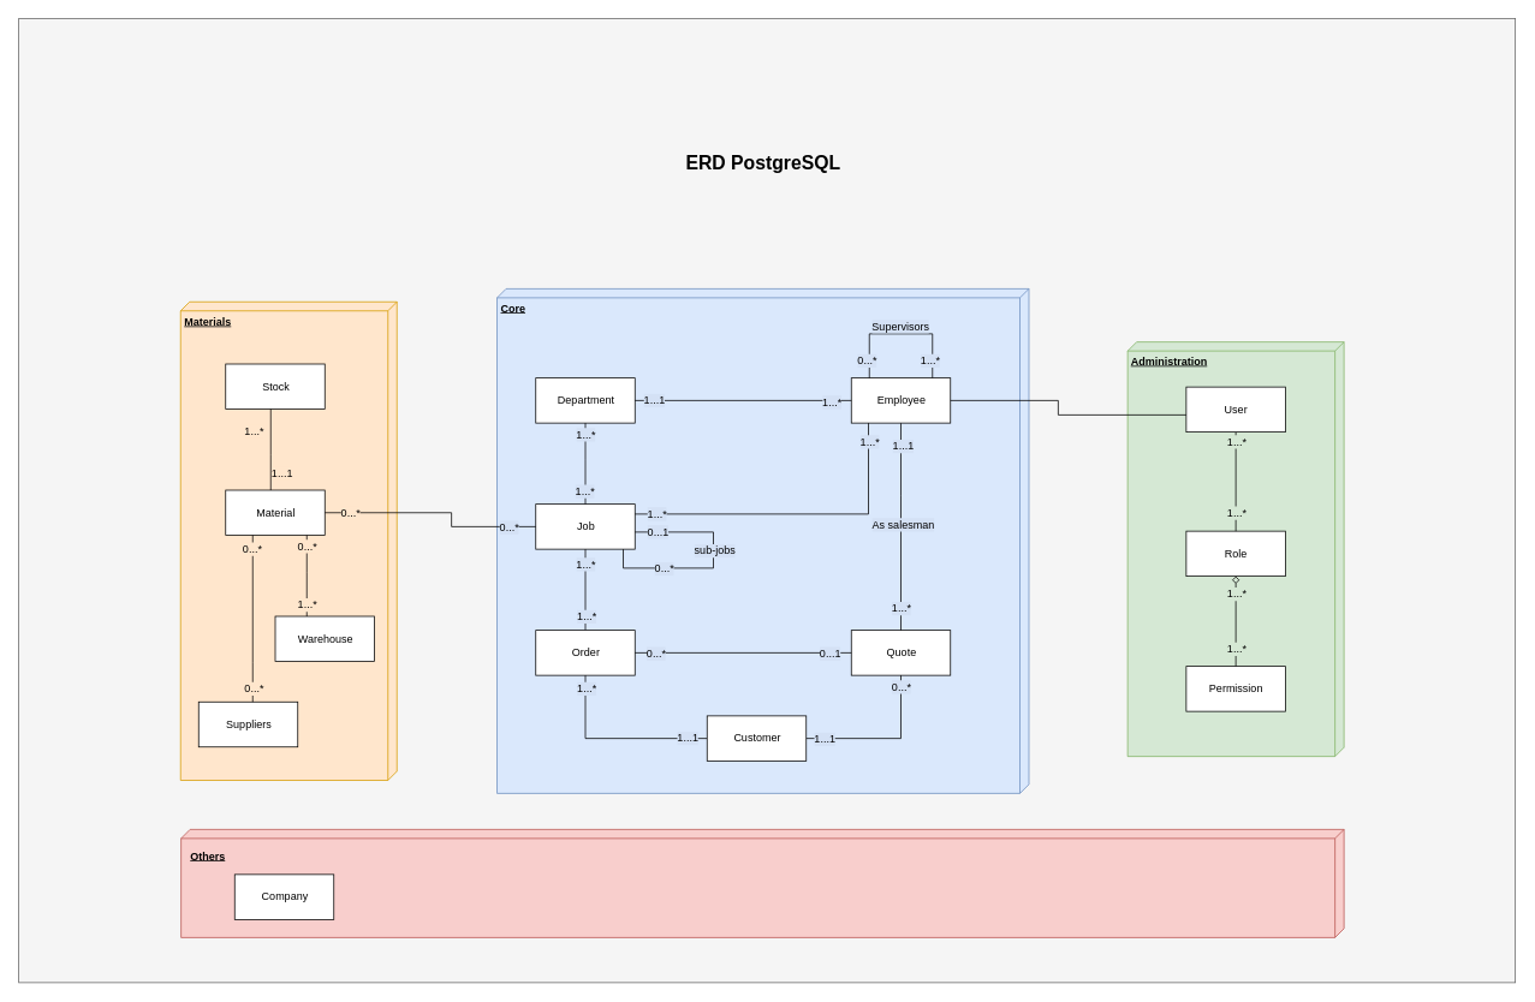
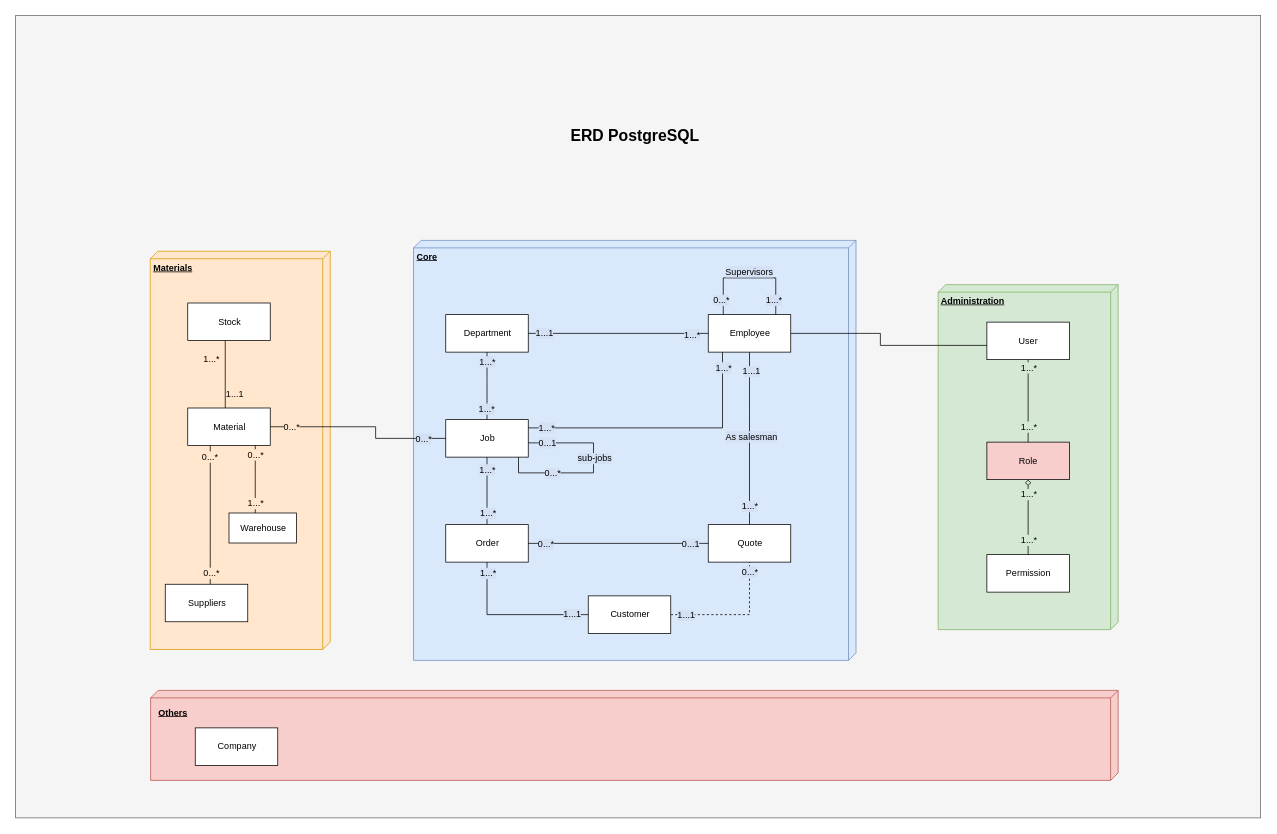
  <mxCell id="0" />
  <mxCell id="1" parent="0" />
  <mxCell id="2" value="" style="whiteSpace=wrap;html=1;labelBackgroundColor=none;labelBorderColor=#000000;fillColor=#f5f5f5;strokeColor=#666666;fontColor=#333333;" parent="1" vertex="1"><mxGeometry x="20" y="20" width="1660" height="1070" as="geometry" /></mxCell>
  <mxCell id="3" value="" style="verticalAlign=top;align=left;spacingTop=8;spacingLeft=2;spacingRight=12;shape=cube;size=10;direction=south;fontStyle=4;html=1;labelBackgroundColor=#FFE6CC;fillColor=#f8cecc;strokeColor=#b85450;" parent="1" vertex="1"><mxGeometry x="200" y="920" width="1290" height="120" as="geometry" /></mxCell>
  <mxCell id="4" value="Company" style="html=1;" parent="1" vertex="1"><mxGeometry x="259.5" y="970" width="110" height="50" as="geometry" /></mxCell>
  <mxCell id="5" value="" style="group" parent="1" vertex="1" connectable="0"><mxGeometry x="1250" y="379" width="240" height="460" as="geometry" /></mxCell>
  <mxCell id="6" value="&lt;b&gt;Administration&lt;/b&gt;" style="verticalAlign=top;align=left;spacingTop=8;spacingLeft=2;spacingRight=12;shape=cube;size=10;direction=south;fontStyle=4;html=1;fillColor=#d5e8d4;strokeColor=#82b366;" parent="5" vertex="1"><mxGeometry width="240" height="460" as="geometry" /></mxCell>
  <mxCell id="7" value="Permission" style="html=1;" parent="5" vertex="1"><mxGeometry x="65" y="360" width="110" height="50" as="geometry" /></mxCell>
- <mxCell id="8" value="Role" style="html=1;" parent="5" vertex="1"><mxGeometry x="65" y="210" width="110" height="50" as="geometry" /></mxCell>
+ <mxCell id="8" value="Role" style="html=1;fillColor=#f8cecc;" parent="5" vertex="1"><mxGeometry x="65" y="210" width="110" height="50" as="geometry" /></mxCell>
  <mxCell id="9" style="edgeStyle=orthogonalEdgeStyle;rounded=0;orthogonalLoop=1;jettySize=auto;html=1;endArrow=diamond;endFill=0;" parent="5" source="7" target="8" edge="1"><mxGeometry relative="1" as="geometry"><Array as="points"><mxPoint x="120" y="400" /><mxPoint x="120" y="400" /></Array></mxGeometry></mxCell>
  <mxCell id="10" value="1...*" style="text;html=1;resizable=0;points=[];align=center;verticalAlign=middle;labelBackgroundColor=#D5E8D4;" parent="9" vertex="1" connectable="0"><mxGeometry x="-0.607" y="-1" relative="1" as="geometry"><mxPoint x="-1" as="offset" /></mxGeometry></mxCell>
  <mxCell id="11" value="1...*" style="text;html=1;resizable=0;points=[];align=center;verticalAlign=middle;labelBackgroundColor=#D5E8D4;" parent="9" vertex="1" connectable="0"><mxGeometry x="0.714" relative="1" as="geometry"><mxPoint y="5.5" as="offset" /></mxGeometry></mxCell>
  <mxCell id="12" style="edgeStyle=orthogonalEdgeStyle;rounded=0;orthogonalLoop=1;jettySize=auto;html=1;endArrow=none;endFill=0;" parent="5" source="15" target="8" edge="1"><mxGeometry relative="1" as="geometry" /></mxCell>
  <mxCell id="13" value="1...*" style="text;html=1;resizable=0;points=[];align=center;verticalAlign=middle;labelBackgroundColor=#D5E8D4;" parent="12" vertex="1" connectable="0"><mxGeometry x="0.702" relative="1" as="geometry"><mxPoint y="-4.5" as="offset" /></mxGeometry></mxCell>
  <mxCell id="14" value="1...*" style="text;html=1;resizable=0;points=[];align=center;verticalAlign=middle;labelBackgroundColor=#D5E8D4;" parent="12" vertex="1" connectable="0"><mxGeometry x="-0.711" y="-2" relative="1" as="geometry"><mxPoint x="2" y="-5.5" as="offset" /></mxGeometry></mxCell>
  <mxCell id="15" value="User" style="html=1;" parent="5" vertex="1"><mxGeometry x="65" y="50" width="110" height="50" as="geometry" /></mxCell>
  <mxCell id="16" value="" style="group" parent="1" vertex="1" connectable="0"><mxGeometry x="550.5" y="320" width="590" height="560" as="geometry" /></mxCell>
  <mxCell id="17" value="&lt;b&gt;Core&lt;/b&gt;" style="verticalAlign=top;align=left;spacingTop=8;spacingLeft=2;spacingRight=12;shape=cube;size=10;direction=south;fontStyle=4;html=1;fillColor=#dae8fc;strokeColor=#6c8ebf;" parent="16" vertex="1"><mxGeometry width="590" height="560" as="geometry" /></mxCell>
  <mxCell id="18" value="Job" style="html=1;" parent="16" vertex="1"><mxGeometry x="43" y="239" width="110" height="50" as="geometry" /></mxCell>
  <mxCell id="19" value="Quote" style="html=1;" parent="16" vertex="1"><mxGeometry x="393" y="379" width="110" height="50" as="geometry" /></mxCell>
  <mxCell id="20" style="edgeStyle=orthogonalEdgeStyle;rounded=0;orthogonalLoop=1;jettySize=auto;html=1;exitX=0.5;exitY=0;exitDx=0;exitDy=0;entryX=0.5;entryY=1;entryDx=0;entryDy=0;endArrow=none;endFill=0;" parent="16" source="23" target="18" edge="1"><mxGeometry relative="1" as="geometry" /></mxCell>
  <mxCell id="21" value="1...*" style="text;html=1;resizable=0;points=[];align=center;verticalAlign=middle;labelBackgroundColor=#D4E1F5;" parent="20" vertex="1" connectable="0"><mxGeometry x="-0.644" y="-1" relative="1" as="geometry"><mxPoint as="offset" /></mxGeometry></mxCell>
  <mxCell id="22" value="1...*" style="text;html=1;resizable=0;points=[];align=center;verticalAlign=middle;labelBackgroundColor=#D4E1F5;" parent="20" vertex="1" connectable="0"><mxGeometry x="0.644" relative="1" as="geometry"><mxPoint as="offset" /></mxGeometry></mxCell>
  <mxCell id="23" value="Order" style="html=1;" parent="16" vertex="1"><mxGeometry x="43" y="379" width="110" height="50" as="geometry" /></mxCell>
  <mxCell id="24" value="" style="edgeStyle=orthogonalEdgeStyle;rounded=0;orthogonalLoop=1;jettySize=auto;html=1;endArrow=none;endFill=0;" parent="16" source="19" target="23" edge="1"><mxGeometry relative="1" as="geometry"><mxPoint x="303" y="404" as="sourcePoint" /></mxGeometry></mxCell>
  <mxCell id="25" value="0...*" style="text;html=1;resizable=0;points=[];align=center;verticalAlign=middle;labelBackgroundColor=#D4E1F5;" parent="24" vertex="1" connectable="0"><mxGeometry x="0.809" relative="1" as="geometry"><mxPoint as="offset" /></mxGeometry></mxCell>
  <mxCell id="26" value="0...1" style="text;html=1;resizable=0;points=[];align=center;verticalAlign=middle;labelBackgroundColor=#D4E1F5;" parent="24" vertex="1" connectable="0"><mxGeometry x="-0.8" relative="1" as="geometry"><mxPoint as="offset" /></mxGeometry></mxCell>
- <mxCell id="27" style="edgeStyle=orthogonalEdgeStyle;rounded=0;orthogonalLoop=1;jettySize=auto;html=1;exitX=1;exitY=0.5;exitDx=0;exitDy=0;endArrow=none;endFill=0;" parent="16" source="33" target="19" edge="1"><mxGeometry relative="1" as="geometry" /></mxCell>
+ <mxCell id="27" style="edgeStyle=orthogonalEdgeStyle;rounded=0;orthogonalLoop=1;jettySize=auto;html=1;exitX=1;exitY=0.5;exitDx=0;exitDy=0;endArrow=none;endFill=0;dashed=1;" parent="16" source="33" target="19" edge="1"><mxGeometry relative="1" as="geometry" /></mxCell>
  <mxCell id="28" value="0...*" style="text;html=1;resizable=0;points=[];align=center;verticalAlign=middle;labelBackgroundColor=#D4E1F5;" parent="27" vertex="1" connectable="0"><mxGeometry x="0.886" relative="1" as="geometry"><mxPoint y="2" as="offset" /></mxGeometry></mxCell>
  <mxCell id="29" value="1...1" style="text;html=1;resizable=0;points=[];align=center;verticalAlign=middle;labelBackgroundColor=#D4E1F5;" parent="27" vertex="1" connectable="0"><mxGeometry x="-0.794" y="-1" relative="1" as="geometry"><mxPoint x="2" y="-1" as="offset" /></mxGeometry></mxCell>
  <mxCell id="30" style="edgeStyle=orthogonalEdgeStyle;rounded=0;orthogonalLoop=1;jettySize=auto;html=1;entryX=0.5;entryY=1;entryDx=0;entryDy=0;endArrow=none;endFill=0;" parent="16" source="33" target="23" edge="1"><mxGeometry relative="1" as="geometry"><mxPoint x="203" y="499" as="sourcePoint" /></mxGeometry></mxCell>
  <mxCell id="31" value="1...*" style="text;html=1;resizable=0;points=[];align=center;verticalAlign=middle;labelBackgroundColor=#D4E1F5;" parent="30" vertex="1" connectable="0"><mxGeometry x="0.863" y="-1" relative="1" as="geometry"><mxPoint as="offset" /></mxGeometry></mxCell>
  <mxCell id="32" value="1...1" style="text;html=1;resizable=0;points=[];align=center;verticalAlign=middle;labelBackgroundColor=#D4E1F5;" parent="30" vertex="1" connectable="0"><mxGeometry x="-0.829" y="-1" relative="1" as="geometry"><mxPoint x="-4" as="offset" /></mxGeometry></mxCell>
  <mxCell id="33" value="Customer" style="html=1;" parent="16" vertex="1"><mxGeometry x="233" y="474" width="110" height="50" as="geometry" /></mxCell>
  <mxCell id="34" style="edgeStyle=orthogonalEdgeStyle;rounded=0;orthogonalLoop=1;jettySize=auto;html=1;endArrow=none;endFill=0;" parent="16" source="38" target="19" edge="1"><mxGeometry relative="1" as="geometry"><Array as="points"><mxPoint x="448" y="230" /><mxPoint x="448" y="230" /></Array></mxGeometry></mxCell>
  <mxCell id="35" value="As salesman" style="text;html=1;resizable=0;points=[];align=center;verticalAlign=middle;labelBackgroundColor=#D4E1F5;" parent="34" vertex="1" connectable="0"><mxGeometry x="-0.025" y="2" relative="1" as="geometry"><mxPoint as="offset" /></mxGeometry></mxCell>
  <mxCell id="36" value="1...*" style="text;html=1;resizable=0;points=[];align=center;verticalAlign=middle;labelBackgroundColor=#D4E1F5;" parent="34" vertex="1" connectable="0"><mxGeometry x="0.819" relative="1" as="geometry"><mxPoint y="-4" as="offset" /></mxGeometry></mxCell>
  <mxCell id="37" value="1...1" style="text;html=1;resizable=0;points=[];align=center;verticalAlign=middle;labelBackgroundColor=#D4E1F5;" parent="34" vertex="1" connectable="0"><mxGeometry x="-0.875" y="-11" relative="1" as="geometry"><mxPoint x="13" y="11" as="offset" /></mxGeometry></mxCell>
  <mxCell id="38" value="Employee" style="html=1;" parent="16" vertex="1"><mxGeometry x="393" y="99" width="110" height="50" as="geometry" /></mxCell>
  <mxCell id="39" style="edgeStyle=orthogonalEdgeStyle;rounded=0;orthogonalLoop=1;jettySize=auto;html=1;endArrow=none;endFill=0;" parent="16" source="18" target="38" edge="1"><mxGeometry relative="1" as="geometry"><Array as="points"><mxPoint x="412" y="250" /></Array></mxGeometry></mxCell>
  <mxCell id="40" value="1...*" style="text;html=1;resizable=0;points=[];align=center;verticalAlign=middle;labelBackgroundColor=#D4E1F5;" parent="39" vertex="1" connectable="0"><mxGeometry x="0.889" y="-1" relative="1" as="geometry"><mxPoint as="offset" /></mxGeometry></mxCell>
  <mxCell id="41" value="1...*" style="text;html=1;resizable=0;points=[];align=center;verticalAlign=middle;labelBackgroundColor=#D4E1F5;" parent="39" vertex="1" connectable="0"><mxGeometry x="-0.868" y="1" relative="1" as="geometry"><mxPoint as="offset" /></mxGeometry></mxCell>
  <mxCell id="42" value="Department" style="html=1;" parent="16" vertex="1"><mxGeometry x="43" y="99" width="110" height="50" as="geometry" /></mxCell>
  <mxCell id="43" style="edgeStyle=orthogonalEdgeStyle;rounded=0;orthogonalLoop=1;jettySize=auto;html=1;endArrow=none;endFill=0;" parent="16" source="18" target="42" edge="1"><mxGeometry relative="1" as="geometry"><Array as="points"><mxPoint x="98" y="189" /><mxPoint x="98" y="189" /></Array></mxGeometry></mxCell>
  <mxCell id="44" value="1...*" style="text;html=1;resizable=0;points=[];align=center;verticalAlign=middle;labelBackgroundColor=#D4E1F5;" parent="43" vertex="1" connectable="0"><mxGeometry x="0.733" relative="1" as="geometry"><mxPoint as="offset" /></mxGeometry></mxCell>
  <mxCell id="45" value="1...*" style="text;html=1;resizable=0;points=[];align=center;verticalAlign=middle;labelBackgroundColor=#D4E1F5;" parent="43" vertex="1" connectable="0"><mxGeometry x="0.111" y="35" relative="1" as="geometry"><mxPoint x="34" y="35" as="offset" /></mxGeometry></mxCell>
  <mxCell id="46" style="edgeStyle=orthogonalEdgeStyle;rounded=0;orthogonalLoop=1;jettySize=auto;html=1;endArrow=none;endFill=0;" parent="16" source="38" target="38" edge="1"><mxGeometry relative="1" as="geometry"><Array as="points"><mxPoint x="483" y="50" /><mxPoint x="413" y="50" /></Array></mxGeometry></mxCell>
  <mxCell id="47" value="1...*" style="text;html=1;resizable=0;points=[];align=center;verticalAlign=middle;labelBackgroundColor=#D4E1F5;" parent="46" vertex="1" connectable="0"><mxGeometry x="-0.77" relative="1" as="geometry"><mxPoint x="-3.5" y="-1" as="offset" /></mxGeometry></mxCell>
  <mxCell id="48" value="0...*" style="text;html=1;resizable=0;points=[];align=center;verticalAlign=middle;labelBackgroundColor=#D4E1F5;" parent="46" vertex="1" connectable="0"><mxGeometry x="0.77" relative="1" as="geometry"><mxPoint x="-3.5" y="-0.5" as="offset" /></mxGeometry></mxCell>
  <mxCell id="49" value="Supervisors" style="text;html=1;resizable=0;points=[];align=center;verticalAlign=middle;labelBackgroundColor=#D4E1F5;" parent="46" vertex="1" connectable="0"><mxGeometry x="-0.026" y="-1" relative="1" as="geometry"><mxPoint x="-3" y="-8" as="offset" /></mxGeometry></mxCell>
  <mxCell id="50" style="edgeStyle=orthogonalEdgeStyle;rounded=0;orthogonalLoop=1;jettySize=auto;html=1;entryX=1;entryY=0.5;entryDx=0;entryDy=0;endArrow=none;endFill=0;" parent="16" source="38" target="42" edge="1"><mxGeometry relative="1" as="geometry"><mxPoint x="303" y="124" as="sourcePoint" /></mxGeometry></mxCell>
  <mxCell id="51" value="1...1" style="text;html=1;resizable=0;points=[];align=center;verticalAlign=middle;labelBackgroundColor=#D4E1F5;" parent="50" vertex="1" connectable="0"><mxGeometry x="0.829" y="-1" relative="1" as="geometry"><mxPoint as="offset" /></mxGeometry></mxCell>
  <mxCell id="52" value="1...*" style="text;html=1;resizable=0;points=[];align=center;verticalAlign=middle;labelBackgroundColor=#D4E1F5;" parent="50" vertex="1" connectable="0"><mxGeometry x="-0.781" y="1" relative="1" as="geometry"><mxPoint x="4" as="offset" /></mxGeometry></mxCell>
  <mxCell id="53" style="edgeStyle=orthogonalEdgeStyle;rounded=0;orthogonalLoop=1;jettySize=auto;html=1;endArrow=none;endFill=0;" parent="16" source="18" target="18" edge="1"><mxGeometry relative="1" as="geometry"><Array as="points"><mxPoint x="240" y="270" /><mxPoint x="240" y="310" /><mxPoint x="140" y="310" /></Array></mxGeometry></mxCell>
  <mxCell id="54" value="0...1" style="text;html=1;resizable=0;points=[];align=center;verticalAlign=middle;labelBackgroundColor=#D4E1F5;" parent="53" vertex="1" connectable="0"><mxGeometry x="-0.8" y="1" relative="1" as="geometry"><mxPoint as="offset" /></mxGeometry></mxCell>
  <mxCell id="55" value="0...*" style="text;html=1;resizable=0;points=[];align=center;verticalAlign=middle;labelBackgroundColor=#D4E1F5;" parent="53" vertex="1" connectable="0"><mxGeometry x="0.565" y="1" relative="1" as="geometry"><mxPoint x="12" y="-0.5" as="offset" /></mxGeometry></mxCell>
  <mxCell id="56" value="sub-jobs" style="text;html=1;resizable=0;points=[];align=center;verticalAlign=middle;labelBackgroundColor=#D4E1F5;" parent="53" vertex="1" connectable="0"><mxGeometry x="-0.2" y="-2" relative="1" as="geometry"><mxPoint x="2.5" y="8.5" as="offset" /></mxGeometry></mxCell>
  <mxCell id="57" style="edgeStyle=orthogonalEdgeStyle;rounded=0;orthogonalLoop=1;jettySize=auto;html=1;endArrow=none;endFill=0;exitX=1;exitY=0.5;exitDx=0;exitDy=0;" parent="1" source="38" target="15" edge="1"><mxGeometry relative="1" as="geometry"><mxPoint x="1180" y="370" as="sourcePoint" /><Array as="points"><mxPoint x="1173" y="444" /><mxPoint x="1173" y="460" /></Array></mxGeometry></mxCell>
  <mxCell id="58" value="" style="group" parent="1" vertex="1" connectable="0"><mxGeometry x="199.5" y="334.5" width="240" height="531" as="geometry" /></mxCell>
  <mxCell id="59" value="&lt;b&gt;Materials&lt;/b&gt;" style="verticalAlign=top;align=left;spacingTop=8;spacingLeft=2;spacingRight=12;shape=cube;size=10;direction=south;fontStyle=4;html=1;fillColor=#ffe6cc;strokeColor=#d79b00;" parent="58" vertex="1"><mxGeometry width="240" height="531" as="geometry" /></mxCell>
  <mxCell id="60" value="Material" style="html=1;" parent="58" vertex="1"><mxGeometry x="50" y="209" width="110" height="50" as="geometry" /></mxCell>
  <mxCell id="61" value="Stock" style="html=1;" parent="58" vertex="1"><mxGeometry x="50" y="69" width="110" height="50" as="geometry" /></mxCell>
  <mxCell id="62" style="edgeStyle=orthogonalEdgeStyle;rounded=0;orthogonalLoop=1;jettySize=auto;html=1;endArrow=none;endFill=0;" parent="58" source="60" target="61" edge="1"><mxGeometry relative="1" as="geometry"><Array as="points"><mxPoint x="100" y="170" /><mxPoint x="100" y="170" /></Array></mxGeometry></mxCell>
  <mxCell id="63" value="1...*" style="text;html=1;resizable=0;points=[];align=center;verticalAlign=middle;labelBackgroundColor=#FFE6CC;" parent="62" vertex="1" connectable="0"><mxGeometry x="0.477" y="-1" relative="1" as="geometry"><mxPoint x="-20" as="offset" /></mxGeometry></mxCell>
  <mxCell id="64" value="1...1" style="text;html=1;resizable=0;points=[];align=center;verticalAlign=middle;labelBackgroundColor=#FFE6CC;" parent="62" vertex="1" connectable="0"><mxGeometry x="-0.569" y="1" relative="1" as="geometry"><mxPoint x="13" as="offset" /></mxGeometry></mxCell>
  <mxCell id="65" value="Suppliers" style="html=1;" parent="58" vertex="1"><mxGeometry x="20" y="444" width="110" height="50" as="geometry" /></mxCell>
  <mxCell id="66" style="edgeStyle=orthogonalEdgeStyle;rounded=0;orthogonalLoop=1;jettySize=auto;html=1;endArrow=none;endFill=0;" parent="58" source="60" target="65" edge="1"><mxGeometry relative="1" as="geometry"><Array as="points"><mxPoint x="80" y="400" /><mxPoint x="80" y="400" /></Array></mxGeometry></mxCell>
  <mxCell id="67" value="0...*" style="text;html=1;resizable=0;points=[];align=center;verticalAlign=middle;labelBackgroundColor=#FFE6CC;" parent="66" vertex="1" connectable="0"><mxGeometry x="0.838" y="1" relative="1" as="geometry"><mxPoint as="offset" /></mxGeometry></mxCell>
  <mxCell id="68" value="0...*" style="text;html=1;resizable=0;points=[];align=center;verticalAlign=middle;labelBackgroundColor=#FFE6CC;" parent="66" vertex="1" connectable="0"><mxGeometry x="-0.838" y="-1" relative="1" as="geometry"><mxPoint as="offset" /></mxGeometry></mxCell>
  <mxCell id="69" style="edgeStyle=orthogonalEdgeStyle;rounded=0;orthogonalLoop=1;jettySize=auto;html=1;endArrow=none;endFill=0;" parent="58" source="72" target="60" edge="1"><mxGeometry relative="1" as="geometry"><Array as="points"><mxPoint x="140" y="300" /><mxPoint x="140" y="300" /></Array></mxGeometry></mxCell>
  <mxCell id="70" value="1...*" style="text;html=1;resizable=0;points=[];align=center;verticalAlign=middle;labelBackgroundColor=#FFE6CC;" parent="69" vertex="1" connectable="0"><mxGeometry x="-0.827" relative="1" as="geometry"><mxPoint y="-5" as="offset" /></mxGeometry></mxCell>
  <mxCell id="71" value="0...*" style="text;html=1;resizable=0;points=[];align=center;verticalAlign=middle;labelBackgroundColor=#FFE6CC;" parent="69" vertex="1" connectable="0"><mxGeometry x="0.838" relative="1" as="geometry"><mxPoint y="5" as="offset" /></mxGeometry></mxCell>
- <mxCell id="72" value="Warehouse" style="html=1;" parent="58" vertex="1"><mxGeometry x="105" y="349" width="110" height="50" as="geometry" /></mxCell>
+ <mxCell id="72" value="Warehouse" style="html=1;" parent="58" vertex="1"><mxGeometry x="105" y="349" width="90" height="40" as="geometry" /></mxCell>
  <mxCell id="73" style="edgeStyle=orthogonalEdgeStyle;rounded=0;orthogonalLoop=1;jettySize=auto;html=1;endArrow=none;endFill=0;" parent="1" source="60" target="18" edge="1"><mxGeometry relative="1" as="geometry"><Array as="points"><mxPoint x="500" y="568" /><mxPoint x="500" y="584" /></Array></mxGeometry></mxCell>
  <mxCell id="74" value="0...*" style="text;html=1;resizable=0;points=[];align=center;verticalAlign=middle;labelBackgroundColor=#FFE6CC;" parent="73" vertex="1" connectable="0"><mxGeometry x="-0.84" y="-1" relative="1" as="geometry"><mxPoint x="8" y="-1" as="offset" /></mxGeometry></mxCell>
  <mxCell id="75" value="0...*" style="text;html=1;resizable=0;points=[];align=center;verticalAlign=middle;labelBackgroundColor=#D4E1F5;" parent="73" vertex="1" connectable="0"><mxGeometry x="0.733" relative="1" as="geometry"><mxPoint x="3" as="offset" /></mxGeometry></mxCell>
  <mxCell id="76" value="Others" style="text;html=1;strokeColor=none;fillColor=none;align=center;verticalAlign=middle;whiteSpace=wrap;rounded=0;labelBackgroundColor=none;fontStyle=5" parent="1" vertex="1"><mxGeometry x="209.5" y="940" width="40" height="20" as="geometry" /></mxCell>
  <mxCell id="77" value="ERD PostgreSQL" style="text;html=1;strokeColor=none;fillColor=none;align=center;verticalAlign=middle;whiteSpace=wrap;rounded=0;labelBackgroundColor=none;fontStyle=1;fontSize=21;" parent="1" vertex="1"><mxGeometry x="615.5" y="150" width="460" height="60" as="geometry" /></mxCell>
